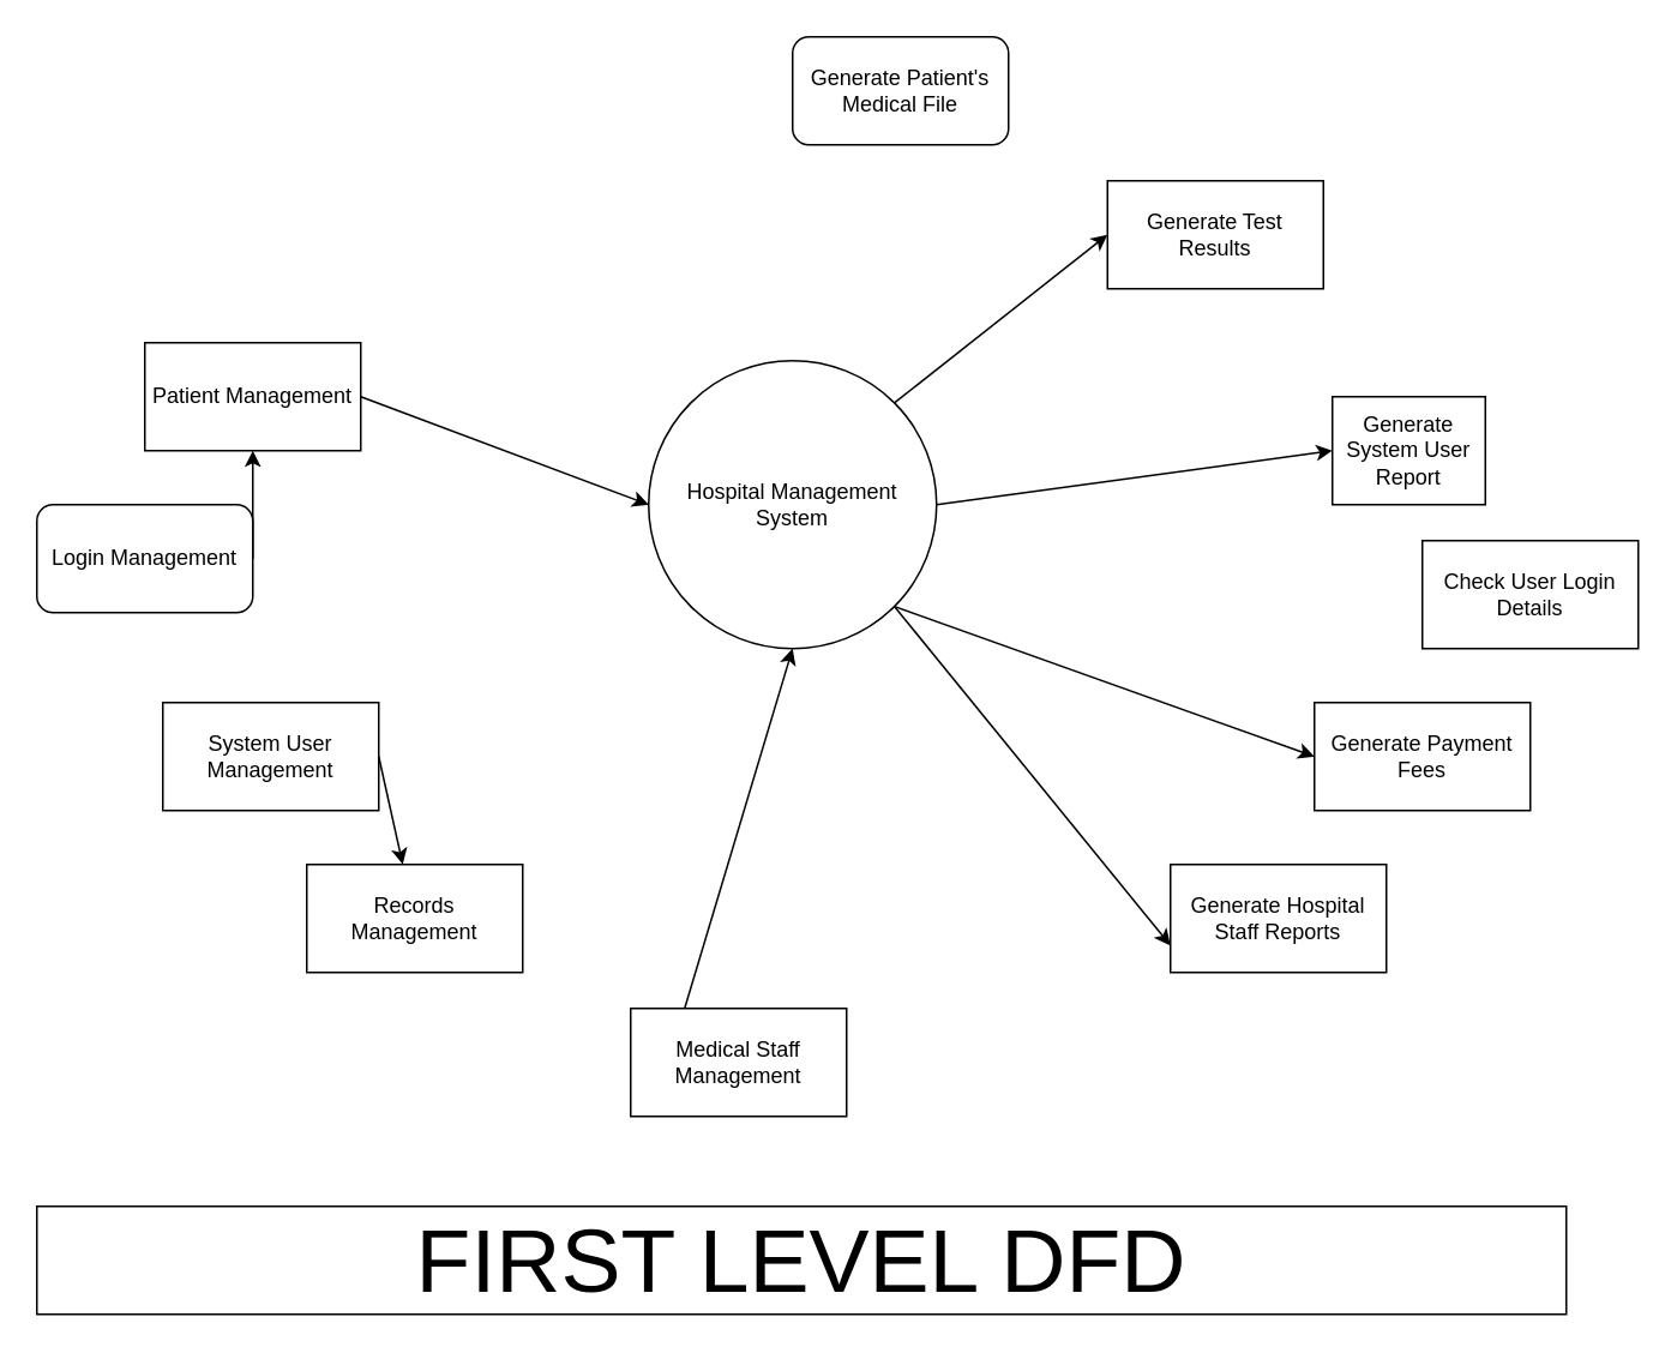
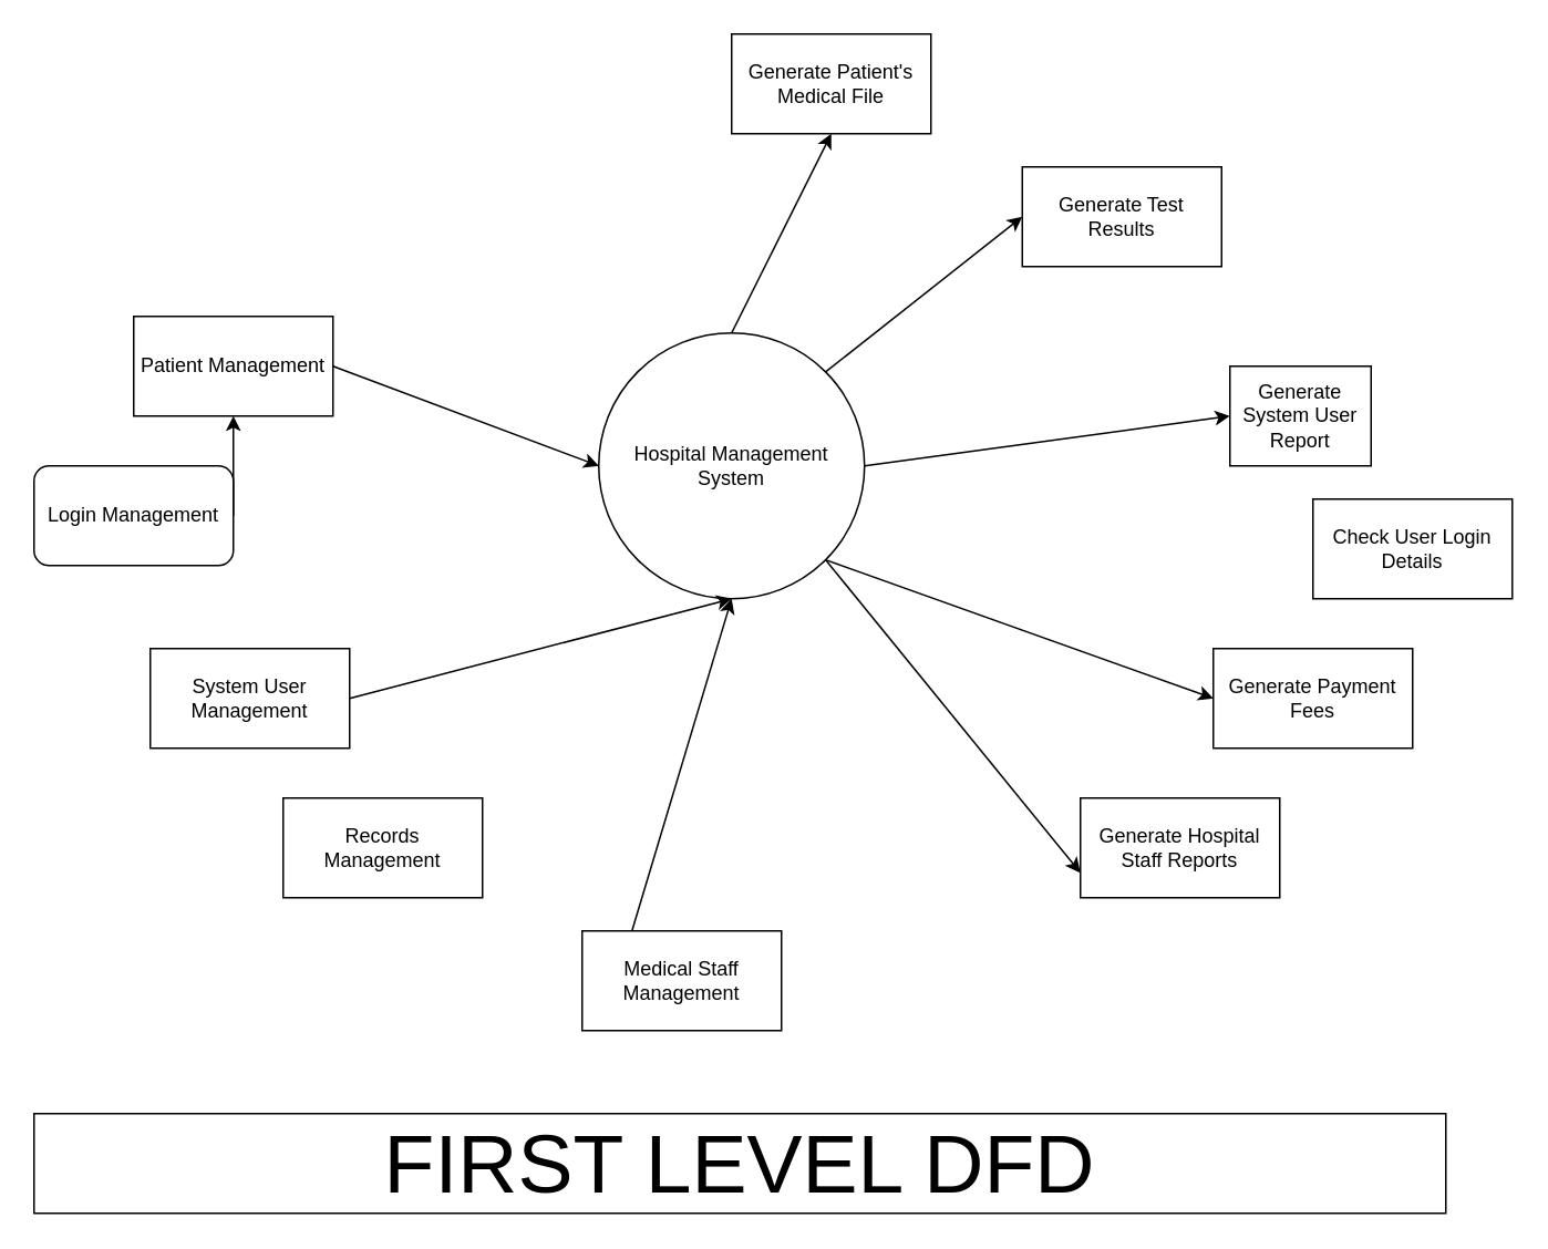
  <mxCell id="0" />
  <mxCell id="1" parent="0" />
+ <mxCell id="2" style="edgeStyle=none;rounded=0;orthogonalLoop=1;jettySize=auto;html=1;exitX=0.5;exitY=0;exitDx=0;exitDy=0;entryX=0.5;entryY=1;entryDx=0;entryDy=0;" parent="1" source="7" target="10" edge="1"><mxGeometry relative="1" as="geometry" /></mxCell>
  <mxCell id="3" style="edgeStyle=none;rounded=0;orthogonalLoop=1;jettySize=auto;html=1;exitX=1;exitY=0;exitDx=0;exitDy=0;entryX=0;entryY=0.5;entryDx=0;entryDy=0;" parent="1" source="7" target="22" edge="1"><mxGeometry relative="1" as="geometry"><mxPoint x="590" y="180" as="targetPoint" /></mxGeometry></mxCell>
  <mxCell id="4" style="edgeStyle=none;rounded=0;orthogonalLoop=1;jettySize=auto;html=1;exitX=1;exitY=0.5;exitDx=0;exitDy=0;entryX=0;entryY=0.5;entryDx=0;entryDy=0;" parent="1" source="7" target="21" edge="1"><mxGeometry relative="1" as="geometry" /></mxCell>
  <mxCell id="5" style="edgeStyle=none;rounded=0;orthogonalLoop=1;jettySize=auto;html=1;exitX=1;exitY=1;exitDx=0;exitDy=0;entryX=0;entryY=0.5;entryDx=0;entryDy=0;" parent="1" source="7" target="19" edge="1"><mxGeometry relative="1" as="geometry" /></mxCell>
  <mxCell id="6" style="edgeStyle=none;rounded=0;orthogonalLoop=1;jettySize=auto;html=1;exitX=1;exitY=1;exitDx=0;exitDy=0;entryX=0;entryY=0.75;entryDx=0;entryDy=0;" parent="1" source="7" target="18" edge="1"><mxGeometry relative="1" as="geometry" /></mxCell>
  <mxCell id="7" value="Hospital Management System" style="ellipse;whiteSpace=wrap;html=1;aspect=fixed;" parent="1" vertex="1"><mxGeometry x="360" y="200" width="160" height="160" as="geometry" /></mxCell>
  <mxCell id="8" style="edgeStyle=none;rounded=0;orthogonalLoop=1;jettySize=auto;html=1;exitX=1;exitY=0.5;exitDx=0;exitDy=0;entryX=0;entryY=0.5;entryDx=0;entryDy=0;" parent="1" source="9" target="7" edge="1"><mxGeometry relative="1" as="geometry" /></mxCell>
  <mxCell id="9" value="Patient Management" style="rounded=0;whiteSpace=wrap;html=1;" parent="1" vertex="1"><mxGeometry x="80" y="190" width="120" height="60" as="geometry" /></mxCell>
- <mxCell id="10" value="Generate Patient's Medical File" style="whiteSpace=wrap;html=1;rounded=1;" parent="1" vertex="1"><mxGeometry x="440" y="20" width="120" height="60" as="geometry" /></mxCell>
+ <mxCell id="10" value="Generate Patient's Medical File" style="rounded=0;whiteSpace=wrap;html=1;" parent="1" vertex="1"><mxGeometry x="440" y="20" width="120" height="60" as="geometry" /></mxCell>
  <mxCell id="11" style="edgeStyle=none;rounded=0;orthogonalLoop=1;jettySize=auto;html=1;exitX=0.25;exitY=0;exitDx=0;exitDy=0;entryX=0.5;entryY=1;entryDx=0;entryDy=0;" parent="1" source="12" target="7" edge="1"><mxGeometry relative="1" as="geometry"><mxPoint x="460" y="360" as="targetPoint" /></mxGeometry></mxCell>
  <mxCell id="12" value="Medical Staff Management" style="rounded=0;whiteSpace=wrap;html=1;" parent="1" vertex="1"><mxGeometry x="350" y="560" width="120" height="60" as="geometry" /></mxCell>
  <mxCell id="13" style="edgeStyle=none;rounded=0;orthogonalLoop=1;jettySize=auto;html=1;exitX=1;exitY=0.5;exitDx=0;exitDy=0;" parent="1" source="14" target="9" edge="1"><mxGeometry relative="1" as="geometry" /></mxCell>
  <mxCell id="14" value="Login Management" style="whiteSpace=wrap;html=1;rounded=1;" parent="1" vertex="1"><mxGeometry x="20" y="280" width="120" height="60" as="geometry" /></mxCell>
- <mxCell id="15" style="edgeStyle=none;rounded=0;orthogonalLoop=1;jettySize=auto;html=1;exitX=1;exitY=0.5;exitDx=0;exitDy=0;" parent="1" source="16" target="17" edge="1"><mxGeometry relative="1" as="geometry" /></mxCell>
+ <mxCell id="15" style="edgeStyle=none;rounded=0;orthogonalLoop=1;jettySize=auto;html=1;exitX=1;exitY=0.5;exitDx=0;exitDy=0;entryX=0.5;entryY=1;entryDx=0;entryDy=0;" parent="1" source="16" target="7" edge="1"><mxGeometry relative="1" as="geometry" /></mxCell>
  <mxCell id="16" value="System User Management" style="rounded=0;whiteSpace=wrap;html=1;" parent="1" vertex="1"><mxGeometry x="90" y="390" width="120" height="60" as="geometry" /></mxCell>
  <mxCell id="17" value="Records Management" style="rounded=0;whiteSpace=wrap;html=1;" parent="1" vertex="1"><mxGeometry x="170" y="480" width="120" height="60" as="geometry" /></mxCell>
  <mxCell id="18" value="Generate Hospital Staff Reports" style="rounded=0;whiteSpace=wrap;html=1;" parent="1" vertex="1"><mxGeometry x="650" y="480" width="120" height="60" as="geometry" /></mxCell>
  <mxCell id="19" value="Generate Payment Fees" style="rounded=0;whiteSpace=wrap;html=1;" parent="1" vertex="1"><mxGeometry x="730" y="390" width="120" height="60" as="geometry" /></mxCell>
  <mxCell id="20" value="Check User Login Details" style="rounded=0;whiteSpace=wrap;html=1;" parent="1" vertex="1"><mxGeometry x="790" y="300" width="120" height="60" as="geometry" /></mxCell>
  <mxCell id="21" value="Generate System User Report" style="rounded=0;whiteSpace=wrap;html=1;" parent="1" vertex="1"><mxGeometry x="740" y="220" width="85" height="60" as="geometry" /></mxCell>
  <mxCell id="22" value="Generate Test Results" style="rounded=0;whiteSpace=wrap;html=1;" parent="1" vertex="1"><mxGeometry x="615" y="100" width="120" height="60" as="geometry" /></mxCell>
  <mxCell id="23" value="&lt;font style=&quot;font-size: 50px;&quot;&gt;FIRST LEVEL DFD&lt;/font&gt;" style="rounded=0;whiteSpace=wrap;html=1;" parent="1" vertex="1"><mxGeometry x="20" y="670" width="850" height="60" as="geometry" /></mxCell>
